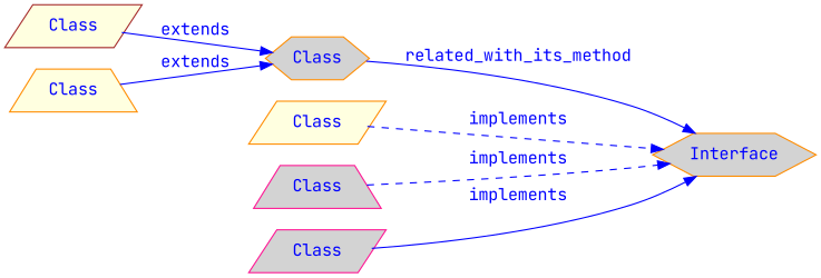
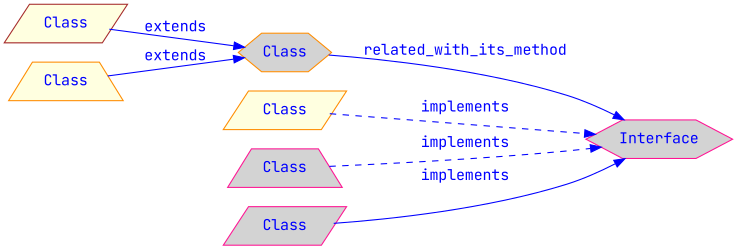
  digraph {
    rankdir=LR
    fontname="JetBrains Mono"
    node [color=deeppink fontcolor=blue style=filled fillcolor=lightgrey shape=parallelogram fontname="JetBrains Mono"]
    edge [color=blue fontcolor=blue style=solid fontname="JetBrains Mono"]
-   n1 [color=darkorange label=Interface shape=hexagon]
+   n1 [label=Interface shape=hexagon]
    n2 [color=brown label=Class fillcolor=lightyellow]
    n3 [color=darkorange label=Class shape=hexagon]
    n4 [color=darkorange label=Class fillcolor=lightyellow shape=trapezium]
    n5 [color=darkorange label=Class fillcolor=lightyellow]
    n6 [label=Class shape=trapezium]
    n7 [label=Class]
    n2 -> n3 [label=extends]
    n3 -> n1 [label=related_with_its_method]
    n4 -> n3 [label=extends]
    n5 -> n1 [label=implements style=dashed]
    n6 -> n1 [label=implements style=dashed]
    n7 -> n1 [label=implements]
  }
